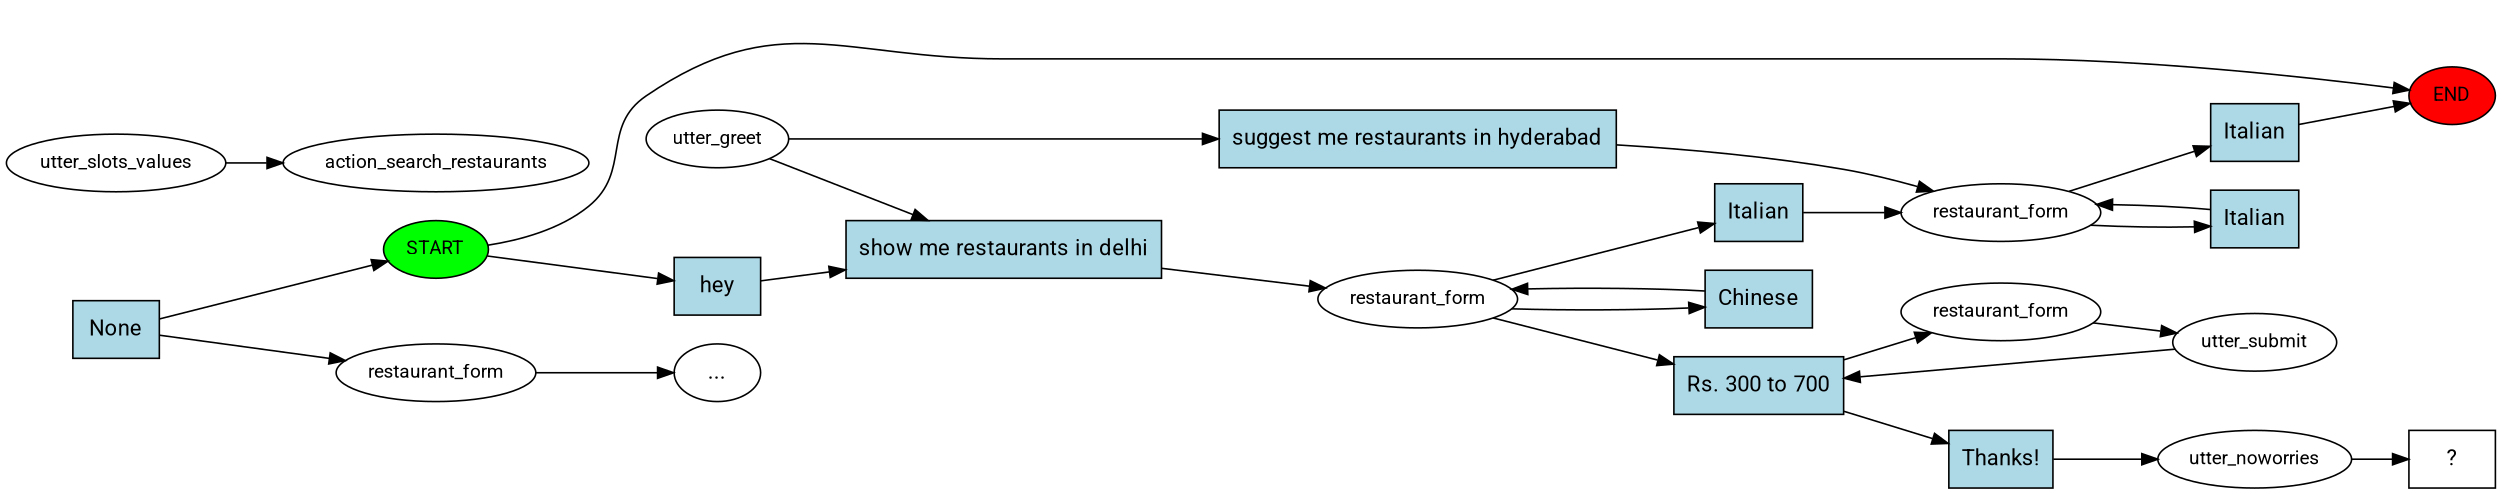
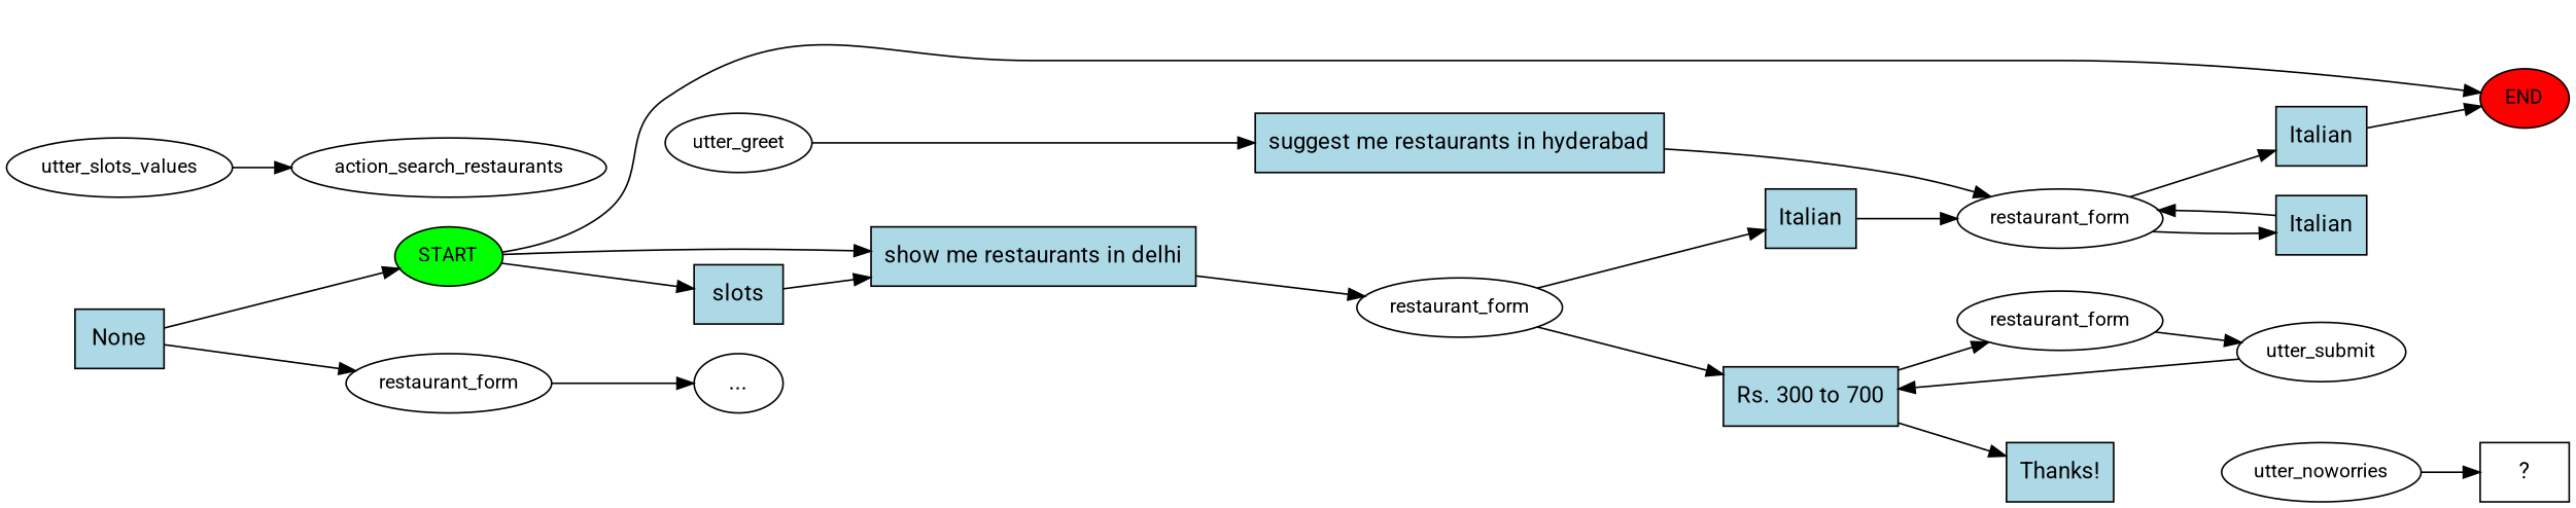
  digraph {
    fontname=Roboto
    rankdir=LR
    node [fontname=Roboto style=filled]
    edge [fontname=Roboto]
    n1 [fillcolor=green fontsize=12 label=START]
    n2 [fillcolor=red fontsize=12 label=END]
-   n3 [fillcolor=lightblue label=hey shape=rect]
+   n3 [fillcolor=lightblue label=slots shape=rect]
    n4 [fillcolor=lightblue label=None shape=rect]
    n5 [fontsize=12 label=restaurant_form style=""]
    n6 [fillcolor=lightblue label="show me restaurants in delhi" shape=rect]
    n7 [label="..." style=""]
    n8 [fontsize=12 label=utter_greet style=""]
    n9 [fillcolor=lightblue label="suggest me restaurants in hyderabad" shape=rect]
    n10 [fontsize=12 label=restaurant_form style=""]
    n11 [fontsize=12 label=restaurant_form style=""]
    n12 [fillcolor=lightblue label=Italian shape=rect]
    n13 [fillcolor=lightblue label=Italian shape=rect]
    n14 [fillcolor=lightblue label=Italian shape=rect]
-   n15 [fillcolor=lightblue label=Chinese shape=rect]
    n16 [fillcolor=lightblue label="Rs. 300 to 700" shape=rect]
    n17 [fontsize=12 label=restaurant_form style=""]
    n18 [fillcolor=lightblue label="Thanks!" shape=rect]
    n19 [fontsize=12 label=utter_submit style=""]
    n20 [fontsize=12 label=utter_slots_values style=""]
    n21 [fontsize=12 label=action_search_restaurants style=""]
    n22 [fontsize=12 label=utter_noworries style=""]
    n23 [label="  ?  " shape=rect style=""]
    n1 -> n2
    n1 -> n3
    n3 -> n6
    n4 -> n1
    n4 -> n5
    n5 -> n7
    n6 -> n11
-   n8 -> n6
+   n1 -> n6
    n8 -> n9
    n9 -> n10
    n10 -> n12
    n10 -> n13
    n11 -> n14
-   n11 -> n15
    n11 -> n16
    n12 -> n10
    n13 -> n2
    n14 -> n10
-   n15 -> n11
    n16 -> n17
    n16 -> n18
    n17 -> n19
-   n18 -> n22
    n19 -> n16
    n20 -> n21
    n22 -> n23
  }
